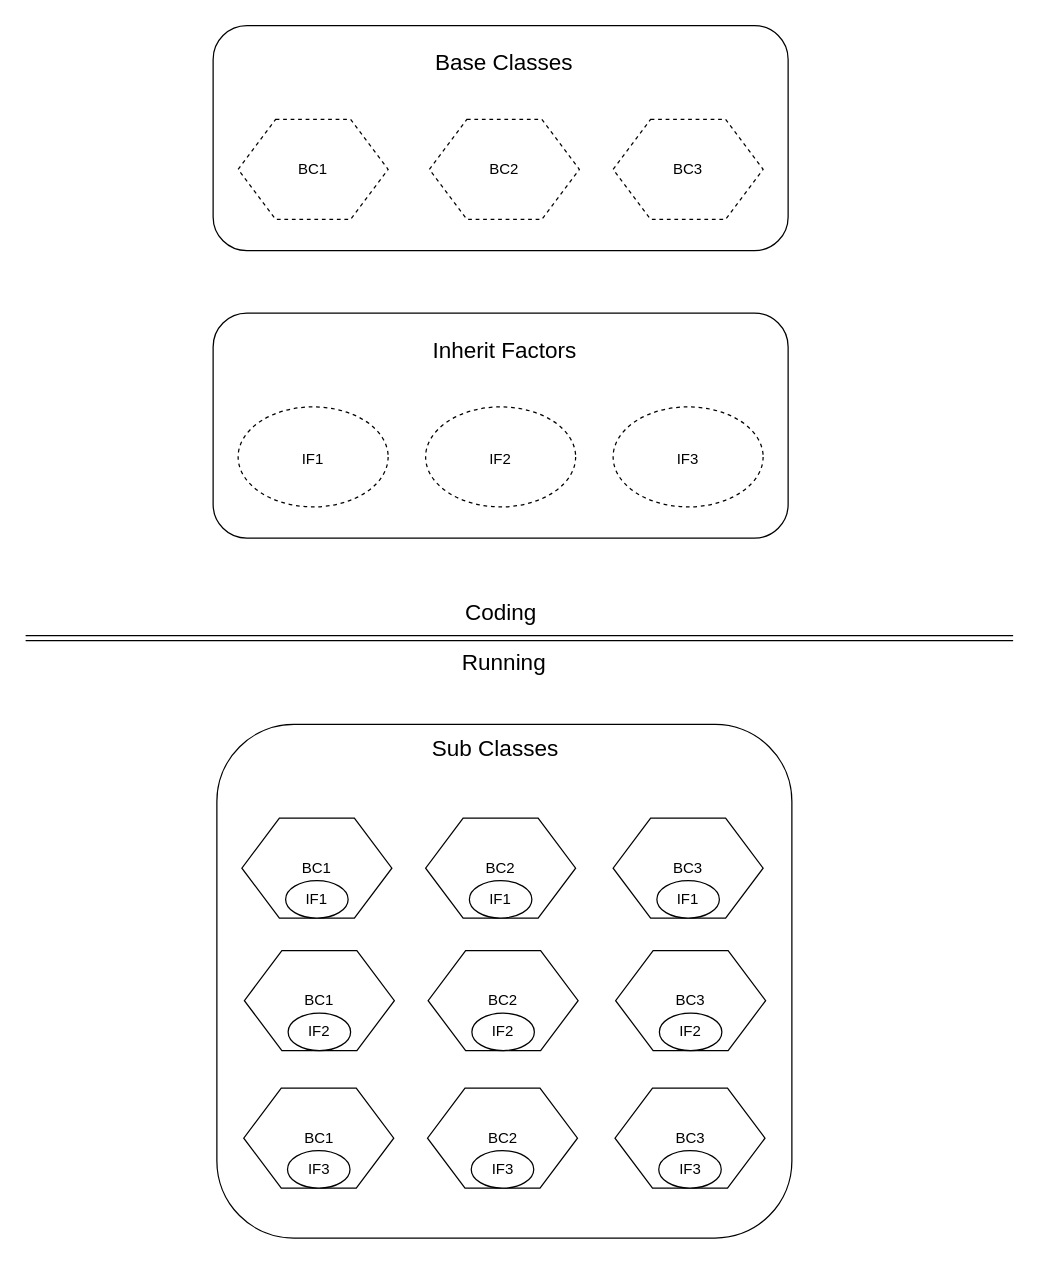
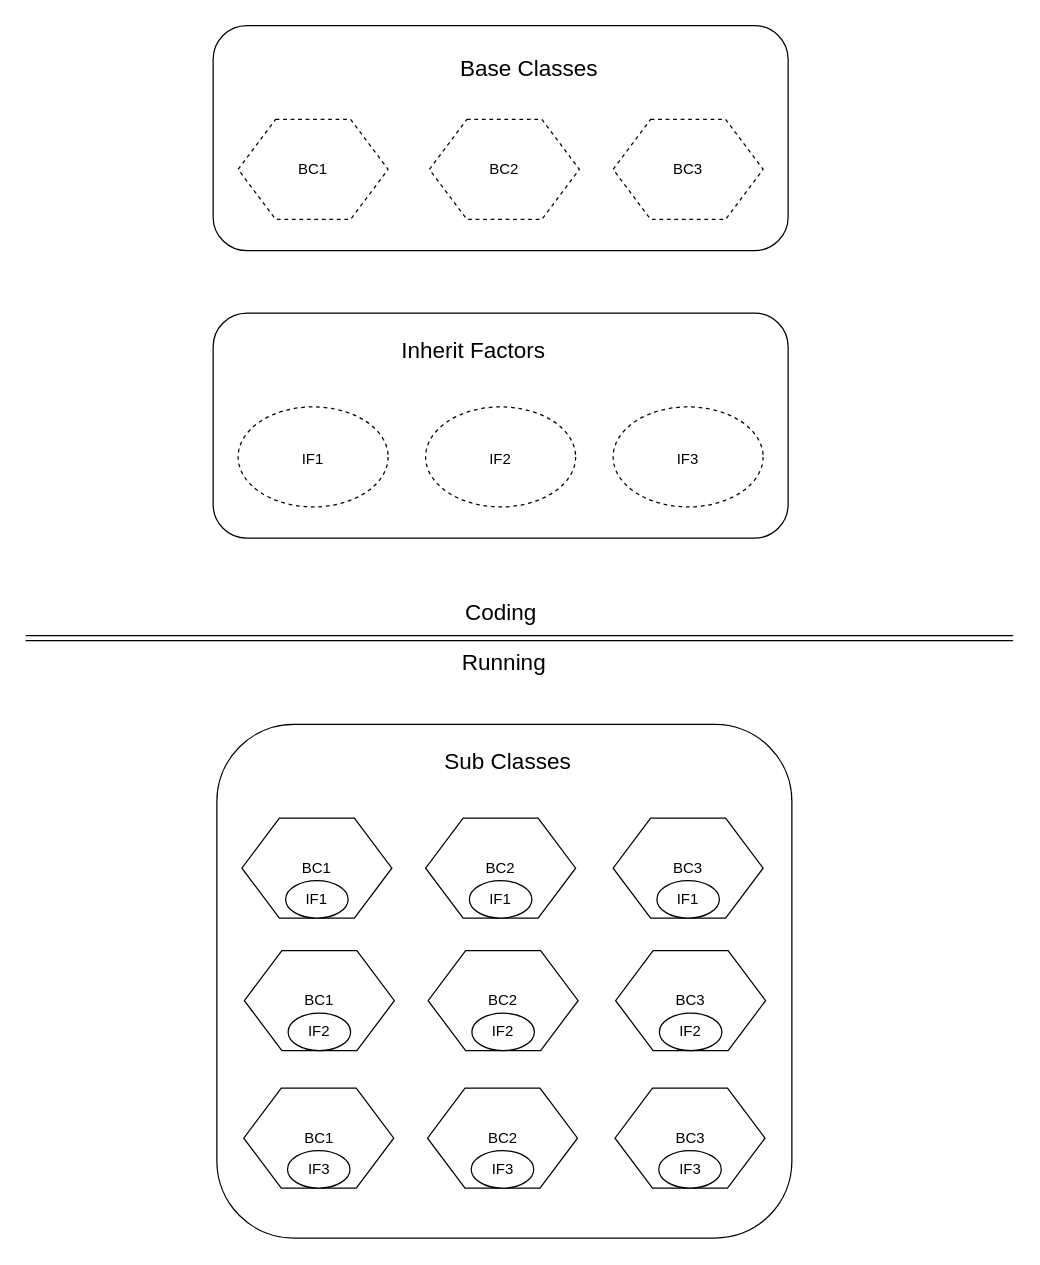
  <mxCell id="0" />
  <mxCell id="1" parent="0" />
  <mxCell id="2" value="" style="rounded=1;whiteSpace=wrap;html=1;" vertex="1" parent="1"><mxGeometry x="170" y="20" width="460" height="180" as="geometry" /></mxCell>
  <mxCell id="3" value="" style="shape=link;html=1;" edge="1" parent="1"><mxGeometry width="50" height="50" relative="1" as="geometry"><mxPoint x="20" y="510" as="sourcePoint" /><mxPoint x="810" y="510" as="targetPoint" /></mxGeometry></mxCell>
  <mxCell id="4" value="BC1" style="shape=hexagon;perimeter=hexagonPerimeter2;whiteSpace=wrap;html=1;dashed=1;" vertex="1" parent="1"><mxGeometry x="190" y="95" width="120" height="80" as="geometry" /></mxCell>
  <mxCell id="5" value="BC2" style="shape=hexagon;perimeter=hexagonPerimeter2;whiteSpace=wrap;html=1;dashed=1;" vertex="1" parent="1"><mxGeometry x="343" y="95" width="120" height="80" as="geometry" /></mxCell>
  <mxCell id="6" value="BC3" style="shape=hexagon;perimeter=hexagonPerimeter2;whiteSpace=wrap;html=1;dashed=1;" vertex="1" parent="1"><mxGeometry x="490" y="95" width="120" height="80" as="geometry" /></mxCell>
- <mxCell id="7" value="Base Classes" style="text;html=1;strokeColor=none;fillColor=none;align=center;verticalAlign=middle;whiteSpace=wrap;rounded=0;dashed=1;fontSize=18;" vertex="1" parent="1"><mxGeometry x="337" y="40" width="132" height="20" as="geometry" /></mxCell>
+ <mxCell id="7" value="Base Classes" style="text;html=1;strokeColor=none;fillColor=none;align=center;verticalAlign=middle;whiteSpace=wrap;rounded=0;dashed=1;fontSize=18;" vertex="1" parent="1"><mxGeometry x="357" y="45" width="132" height="20" as="geometry" /></mxCell>
  <mxCell id="8" value="" style="rounded=1;whiteSpace=wrap;html=1;" vertex="1" parent="1"><mxGeometry x="170" y="250" width="460" height="180" as="geometry" /></mxCell>
- <mxCell id="9" value="Inherit Factors" style="text;html=1;strokeColor=none;fillColor=none;align=center;verticalAlign=middle;whiteSpace=wrap;rounded=0;dashed=1;fontSize=18;" vertex="1" parent="1"><mxGeometry x="327" y="270" width="153" height="20" as="geometry" /></mxCell>
+ <mxCell id="9" value="Inherit Factors" style="text;html=1;strokeColor=none;fillColor=none;align=center;verticalAlign=middle;whiteSpace=wrap;rounded=0;dashed=1;fontSize=18;" vertex="1" parent="1"><mxGeometry x="302" y="270" width="153" height="20" as="geometry" /></mxCell>
  <mxCell id="10" value="&lt;span style=&quot;font-size: 12px&quot;&gt;IF1&lt;/span&gt;" style="ellipse;whiteSpace=wrap;html=1;dashed=1;fontSize=18;" vertex="1" parent="1"><mxGeometry x="190" y="325" width="120" height="80" as="geometry" /></mxCell>
  <mxCell id="11" value="&lt;span style=&quot;font-size: 12px&quot;&gt;IF2&lt;/span&gt;" style="ellipse;whiteSpace=wrap;html=1;dashed=1;fontSize=18;" vertex="1" parent="1"><mxGeometry x="340" y="325" width="120" height="80" as="geometry" /></mxCell>
  <mxCell id="12" value="&lt;span style=&quot;font-size: 12px&quot;&gt;IF3&lt;/span&gt;" style="ellipse;whiteSpace=wrap;html=1;dashed=1;fontSize=18;" vertex="1" parent="1"><mxGeometry x="490" y="325" width="120" height="80" as="geometry" /></mxCell>
  <mxCell id="13" value="Coding" style="text;html=1;strokeColor=none;fillColor=none;align=center;verticalAlign=middle;whiteSpace=wrap;rounded=0;dashed=1;fontSize=18;" vertex="1" parent="1"><mxGeometry x="321.5" y="480" width="157" height="20" as="geometry" /></mxCell>
  <mxCell id="14" value="Running" style="text;html=1;strokeColor=none;fillColor=none;align=center;verticalAlign=middle;whiteSpace=wrap;rounded=0;dashed=1;fontSize=18;" vertex="1" parent="1"><mxGeometry x="348" y="520" width="110" height="20" as="geometry" /></mxCell>
  <mxCell id="15" value="" style="rounded=1;whiteSpace=wrap;html=1;" vertex="1" parent="1"><mxGeometry x="173" y="579" width="460" height="411" as="geometry" /></mxCell>
  <mxCell id="16" value="BC1" style="shape=hexagon;perimeter=hexagonPerimeter2;whiteSpace=wrap;html=1;" vertex="1" parent="1"><mxGeometry x="193" y="654" width="120" height="80" as="geometry" /></mxCell>
- <mxCell id="17" value="Sub Classes" style="text;html=1;strokeColor=none;fillColor=none;align=center;verticalAlign=middle;whiteSpace=wrap;rounded=0;dashed=1;fontSize=18;" vertex="1" parent="1"><mxGeometry x="330" y="589" width="132" height="20" as="geometry" /></mxCell>
+ <mxCell id="17" value="Sub Classes" style="text;html=1;strokeColor=none;fillColor=none;align=center;verticalAlign=middle;whiteSpace=wrap;rounded=0;dashed=1;fontSize=18;" vertex="1" parent="1"><mxGeometry x="340" y="599" width="132" height="20" as="geometry" /></mxCell>
  <mxCell id="18" value="IF1" style="ellipse;whiteSpace=wrap;html=1;fontSize=12;" vertex="1" parent="1"><mxGeometry x="228" y="704" width="50" height="30" as="geometry" /></mxCell>
  <mxCell id="19" value="BC2" style="shape=hexagon;perimeter=hexagonPerimeter2;whiteSpace=wrap;html=1;" vertex="1" parent="1"><mxGeometry x="340" y="654" width="120" height="80" as="geometry" /></mxCell>
  <mxCell id="20" value="IF1" style="ellipse;whiteSpace=wrap;html=1;fontSize=12;" vertex="1" parent="1"><mxGeometry x="375" y="704" width="50" height="30" as="geometry" /></mxCell>
  <mxCell id="21" value="BC3" style="shape=hexagon;perimeter=hexagonPerimeter2;whiteSpace=wrap;html=1;" vertex="1" parent="1"><mxGeometry x="490" y="654" width="120" height="80" as="geometry" /></mxCell>
  <mxCell id="22" value="IF1" style="ellipse;whiteSpace=wrap;html=1;fontSize=12;" vertex="1" parent="1"><mxGeometry x="525" y="704" width="50" height="30" as="geometry" /></mxCell>
  <mxCell id="23" value="BC1" style="shape=hexagon;perimeter=hexagonPerimeter2;whiteSpace=wrap;html=1;" vertex="1" parent="1"><mxGeometry x="195" y="760" width="120" height="80" as="geometry" /></mxCell>
  <mxCell id="24" value="IF2" style="ellipse;whiteSpace=wrap;html=1;fontSize=12;" vertex="1" parent="1"><mxGeometry x="230" y="810" width="50" height="30" as="geometry" /></mxCell>
  <mxCell id="25" value="BC2" style="shape=hexagon;perimeter=hexagonPerimeter2;whiteSpace=wrap;html=1;" vertex="1" parent="1"><mxGeometry x="342" y="760" width="120" height="80" as="geometry" /></mxCell>
  <mxCell id="26" value="IF2" style="ellipse;whiteSpace=wrap;html=1;fontSize=12;" vertex="1" parent="1"><mxGeometry x="377" y="810" width="50" height="30" as="geometry" /></mxCell>
  <mxCell id="27" value="BC3" style="shape=hexagon;perimeter=hexagonPerimeter2;whiteSpace=wrap;html=1;" vertex="1" parent="1"><mxGeometry x="492" y="760" width="120" height="80" as="geometry" /></mxCell>
  <mxCell id="28" value="IF2" style="ellipse;whiteSpace=wrap;html=1;fontSize=12;" vertex="1" parent="1"><mxGeometry x="527" y="810" width="50" height="30" as="geometry" /></mxCell>
  <mxCell id="29" value="BC1" style="shape=hexagon;perimeter=hexagonPerimeter2;whiteSpace=wrap;html=1;" vertex="1" parent="1"><mxGeometry x="194.5" y="870" width="120" height="80" as="geometry" /></mxCell>
  <mxCell id="30" value="IF3" style="ellipse;whiteSpace=wrap;html=1;fontSize=12;" vertex="1" parent="1"><mxGeometry x="229.5" y="920" width="50" height="30" as="geometry" /></mxCell>
  <mxCell id="31" value="BC2" style="shape=hexagon;perimeter=hexagonPerimeter2;whiteSpace=wrap;html=1;" vertex="1" parent="1"><mxGeometry x="341.5" y="870" width="120" height="80" as="geometry" /></mxCell>
  <mxCell id="32" value="IF3" style="ellipse;whiteSpace=wrap;html=1;fontSize=12;" vertex="1" parent="1"><mxGeometry x="376.5" y="920" width="50" height="30" as="geometry" /></mxCell>
  <mxCell id="33" value="BC3" style="shape=hexagon;perimeter=hexagonPerimeter2;whiteSpace=wrap;html=1;" vertex="1" parent="1"><mxGeometry x="491.5" y="870" width="120" height="80" as="geometry" /></mxCell>
  <mxCell id="34" value="IF3" style="ellipse;whiteSpace=wrap;html=1;fontSize=12;" vertex="1" parent="1"><mxGeometry x="526.5" y="920" width="50" height="30" as="geometry" /></mxCell>
